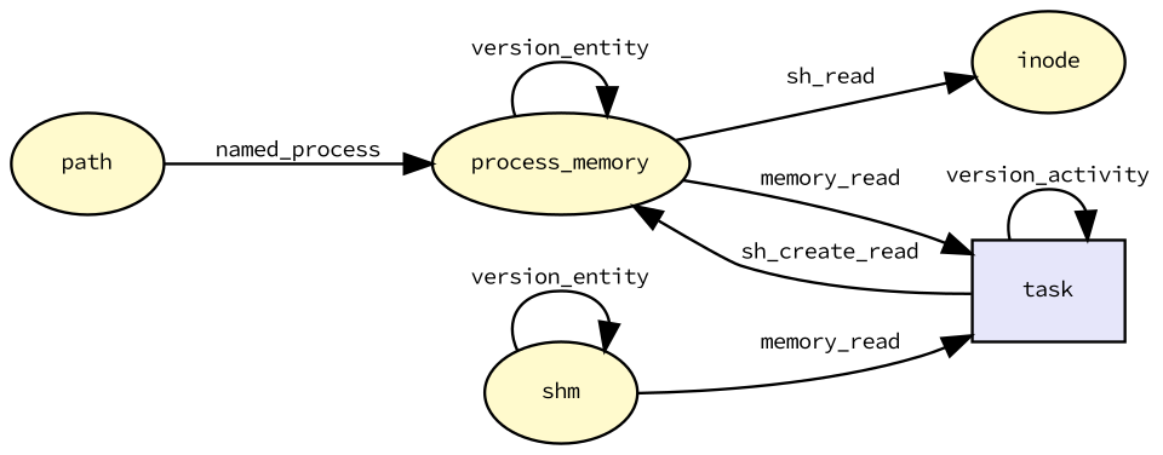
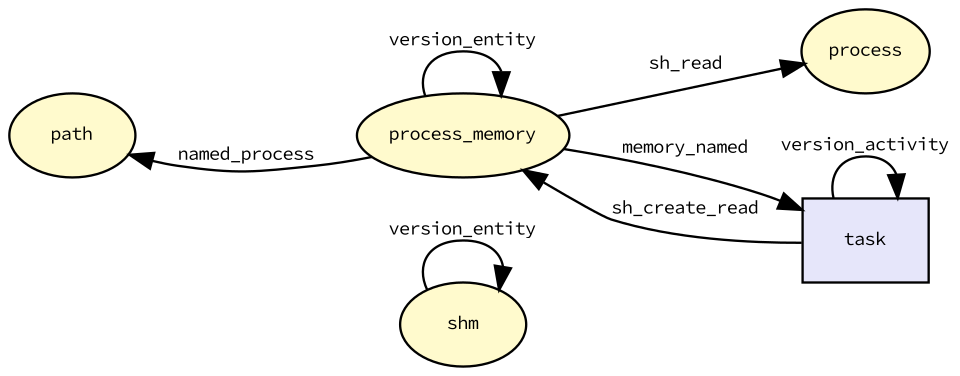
  digraph {
    fontname="Source Code Pro"
    rankdir=LR
    node [fillcolor="#fffacd" fontname="Source Code Pro" fontsize=8 shape=ellipse style=filled]
    edge [fontname="Source Code Pro" fontsize=8]
    n1 [label=path]
    n2 [label=process_memory]
    n3 [fillcolor="#e6e6fa" label=task shape=rectangle]
-   n4 [label=inode]
+   n4 [label=process]
    n5 [label=shm]
-   n1 -> n2 [label=named_process]
+   n2 -> n1 [label=named_process]
    n2 -> n2 [label=version_entity]
-   n2 -> n3 [label=memory_read]
+   n2 -> n3 [label=memory_named]
    n2 -> n4 [label=sh_read]
    n3 -> n2 [label=sh_create_read]
    n3 -> n3 [label=version_activity]
-   n5 -> n3 [label=memory_read]
    n5 -> n5 [label=version_entity]
  }
